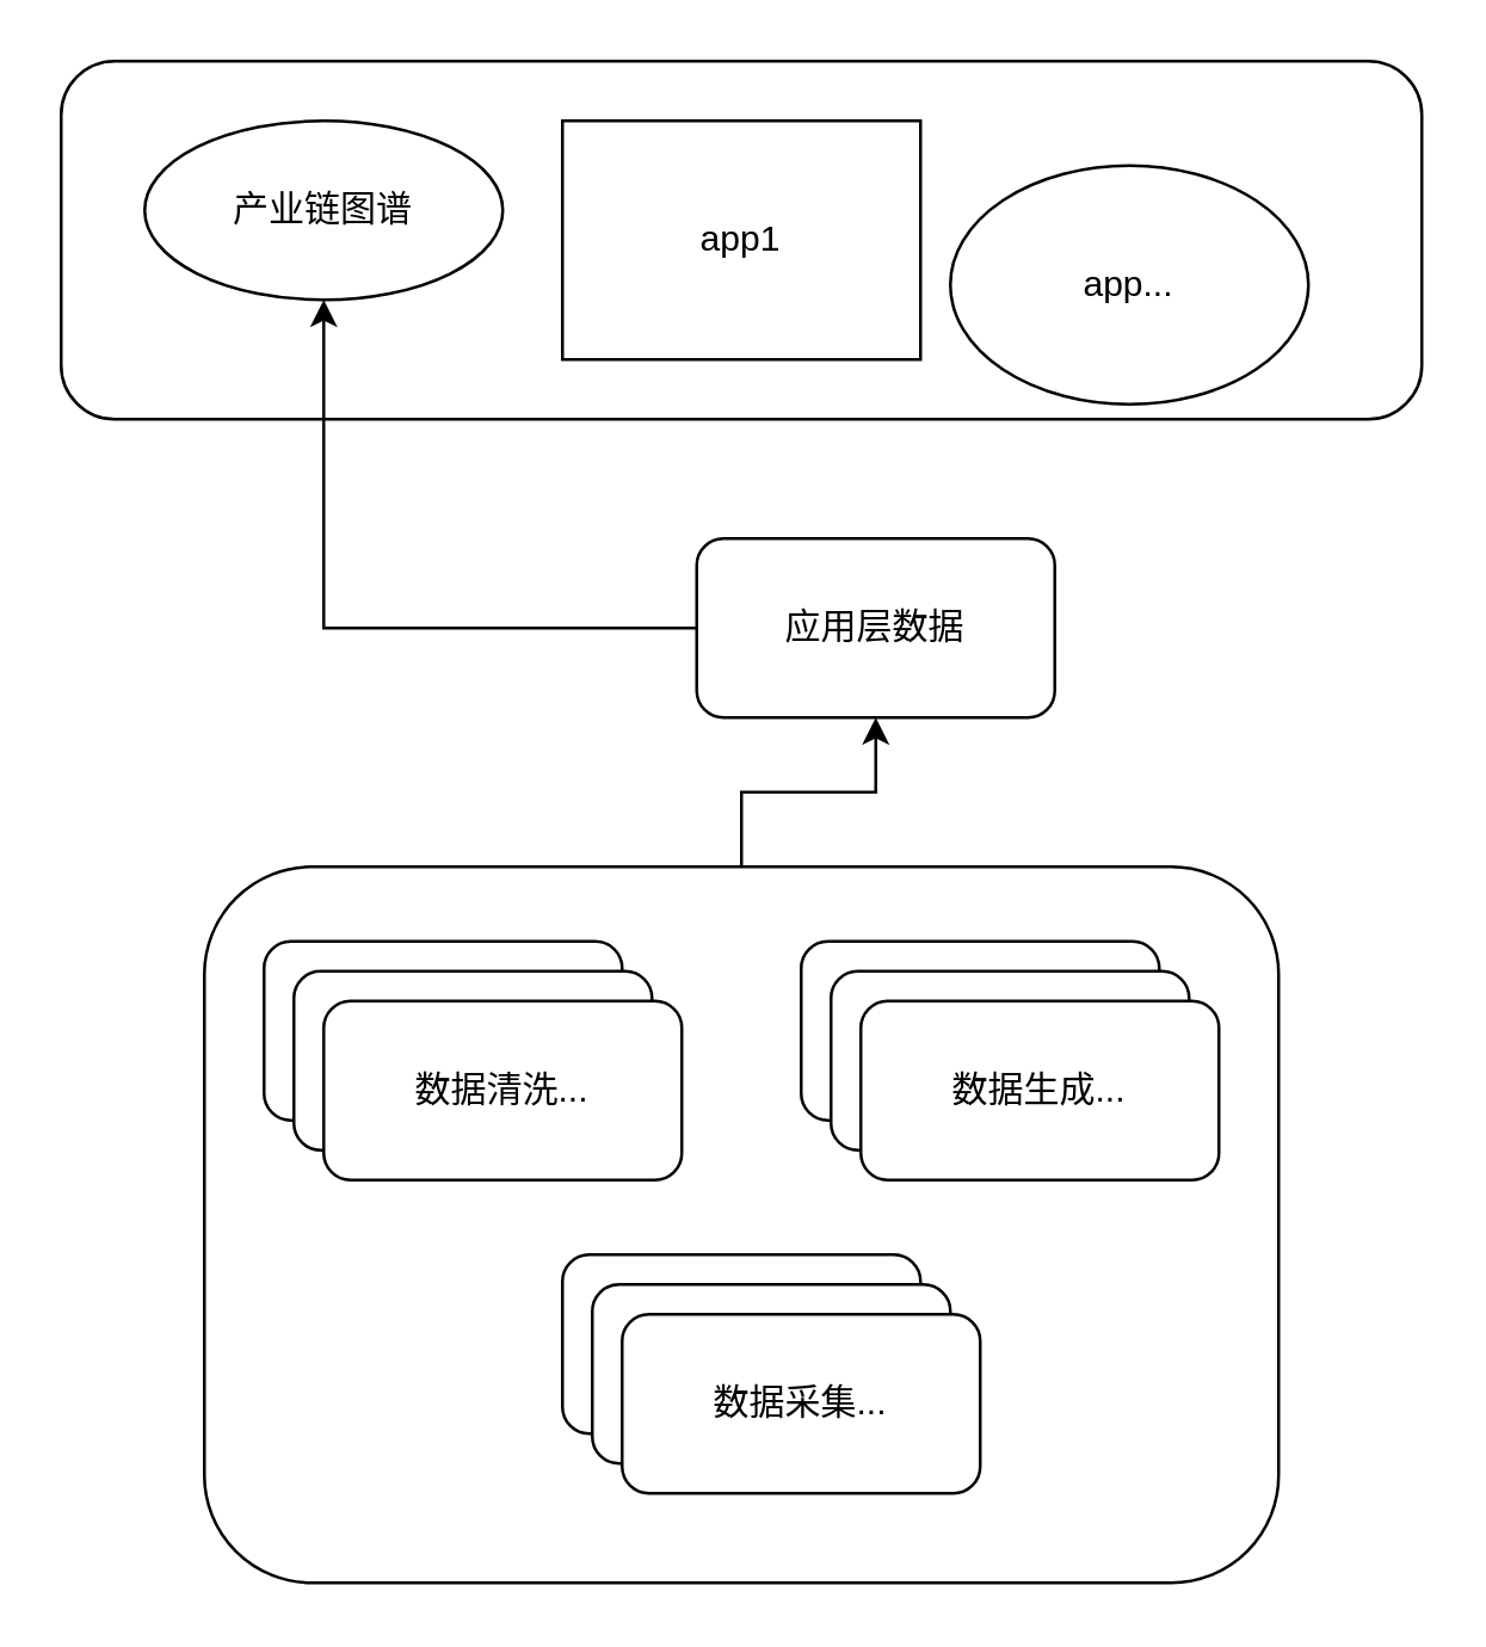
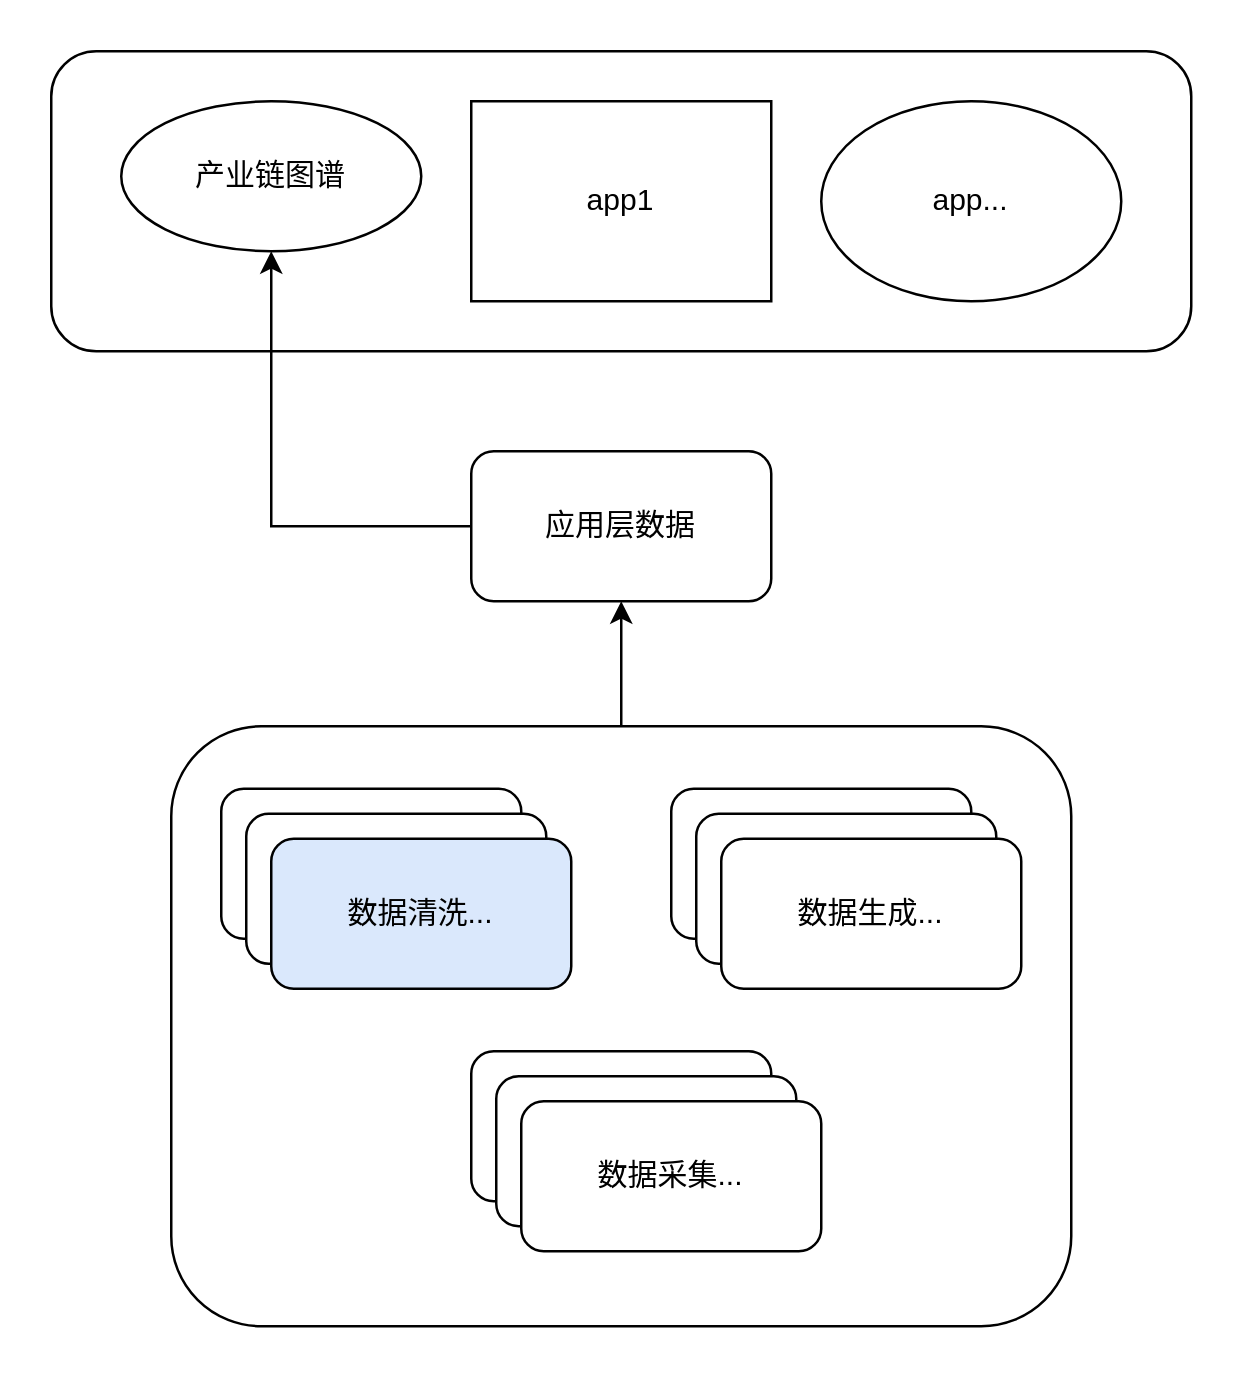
  <mxCell id="0" />
  <mxCell id="1" parent="0" />
  <mxCell id="2" value="" style="rounded=1;whiteSpace=wrap;html=1;" vertex="1" parent="1"><mxGeometry x="68" y="290" width="360" height="240" as="geometry" /></mxCell>
  <mxCell id="3" value="" style="rounded=1;whiteSpace=wrap;html=1;" vertex="1" parent="1"><mxGeometry x="20" y="20" width="456" height="120" as="geometry" /></mxCell>
  <mxCell id="4" style="edgeStyle=orthogonalEdgeStyle;rounded=0;orthogonalLoop=1;jettySize=auto;html=1;" edge="1" parent="1" source="5" target="16"><mxGeometry relative="1" as="geometry" /></mxCell>
- <mxCell id="5" value="应用层数据" style="rounded=1;whiteSpace=wrap;html=1;" vertex="1" parent="1"><mxGeometry x="233" y="180" width="120" height="60" as="geometry" /></mxCell>
+ <mxCell id="5" value="应用层数据" style="rounded=1;whiteSpace=wrap;html=1;" vertex="1" parent="1"><mxGeometry x="188" y="180" width="120" height="60" as="geometry" /></mxCell>
  <mxCell id="6" style="edgeStyle=orthogonalEdgeStyle;rounded=0;orthogonalLoop=1;jettySize=auto;html=1;exitX=0.5;exitY=0;exitDx=0;exitDy=0;entryX=0.5;entryY=1;entryDx=0;entryDy=0;" edge="1" parent="1" source="2" target="5"><mxGeometry relative="1" as="geometry" /></mxCell>
  <mxCell id="7" value="" style="rounded=1;whiteSpace=wrap;html=1;" vertex="1" parent="1"><mxGeometry x="268" y="315" width="120" height="60" as="geometry" /></mxCell>
  <mxCell id="8" value="" style="rounded=1;whiteSpace=wrap;html=1;" vertex="1" parent="1"><mxGeometry x="88" y="315" width="120" height="60" as="geometry" /></mxCell>
  <mxCell id="9" value="" style="rounded=1;whiteSpace=wrap;html=1;" vertex="1" parent="1"><mxGeometry x="188" y="420" width="120" height="60" as="geometry" /></mxCell>
  <mxCell id="10" value="" style="rounded=1;whiteSpace=wrap;html=1;" vertex="1" parent="1"><mxGeometry x="98" y="325" width="120" height="60" as="geometry" /></mxCell>
- <mxCell id="11" value="数据清洗..." style="rounded=1;whiteSpace=wrap;html=1;" vertex="1" parent="1"><mxGeometry x="108" y="335" width="120" height="60" as="geometry" /></mxCell>
+ <mxCell id="11" value="数据清洗..." style="rounded=1;whiteSpace=wrap;html=1;fillColor=#dae8fc;" vertex="1" parent="1"><mxGeometry x="108" y="335" width="120" height="60" as="geometry" /></mxCell>
  <mxCell id="12" value="" style="rounded=1;whiteSpace=wrap;html=1;" vertex="1" parent="1"><mxGeometry x="198" y="430" width="120" height="60" as="geometry" /></mxCell>
  <mxCell id="13" value="数据采集..." style="rounded=1;whiteSpace=wrap;html=1;" vertex="1" parent="1"><mxGeometry x="208" y="440" width="120" height="60" as="geometry" /></mxCell>
  <mxCell id="14" value="" style="rounded=1;whiteSpace=wrap;html=1;" vertex="1" parent="1"><mxGeometry x="278" y="325" width="120" height="60" as="geometry" /></mxCell>
  <mxCell id="15" value="数据生成..." style="rounded=1;whiteSpace=wrap;html=1;" vertex="1" parent="1"><mxGeometry x="288" y="335" width="120" height="60" as="geometry" /></mxCell>
  <mxCell id="16" value="产业链图谱" style="ellipse;whiteSpace=wrap;html=1;" vertex="1" parent="1"><mxGeometry x="48" y="40" width="120" height="60" as="geometry" /></mxCell>
  <mxCell id="17" value="app1" style="whiteSpace=wrap;html=1;rounded=0;" vertex="1" parent="1"><mxGeometry x="188" y="40" width="120" height="80" as="geometry" /></mxCell>
- <mxCell id="18" value="app..." style="ellipse;whiteSpace=wrap;html=1;" vertex="1" parent="1"><mxGeometry x="318" y="55" width="120" height="80" as="geometry" /></mxCell>
+ <mxCell id="18" value="app..." style="ellipse;whiteSpace=wrap;html=1;" vertex="1" parent="1"><mxGeometry x="328" y="40" width="120" height="80" as="geometry" /></mxCell>
